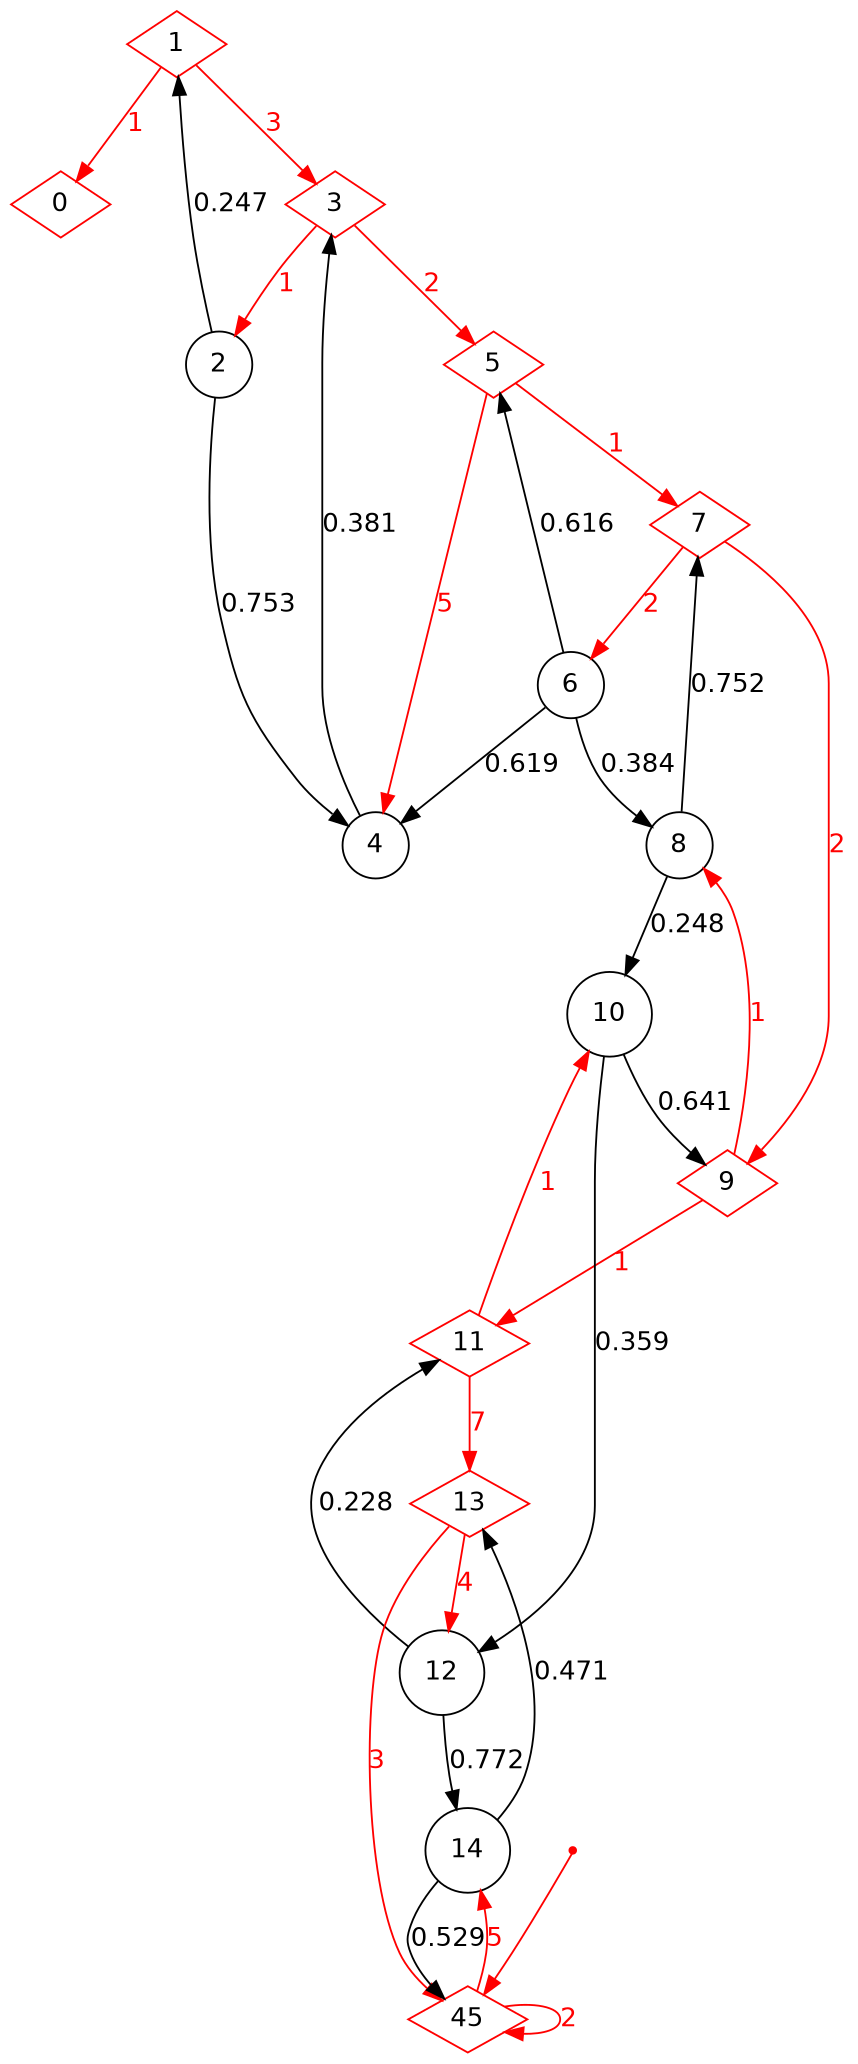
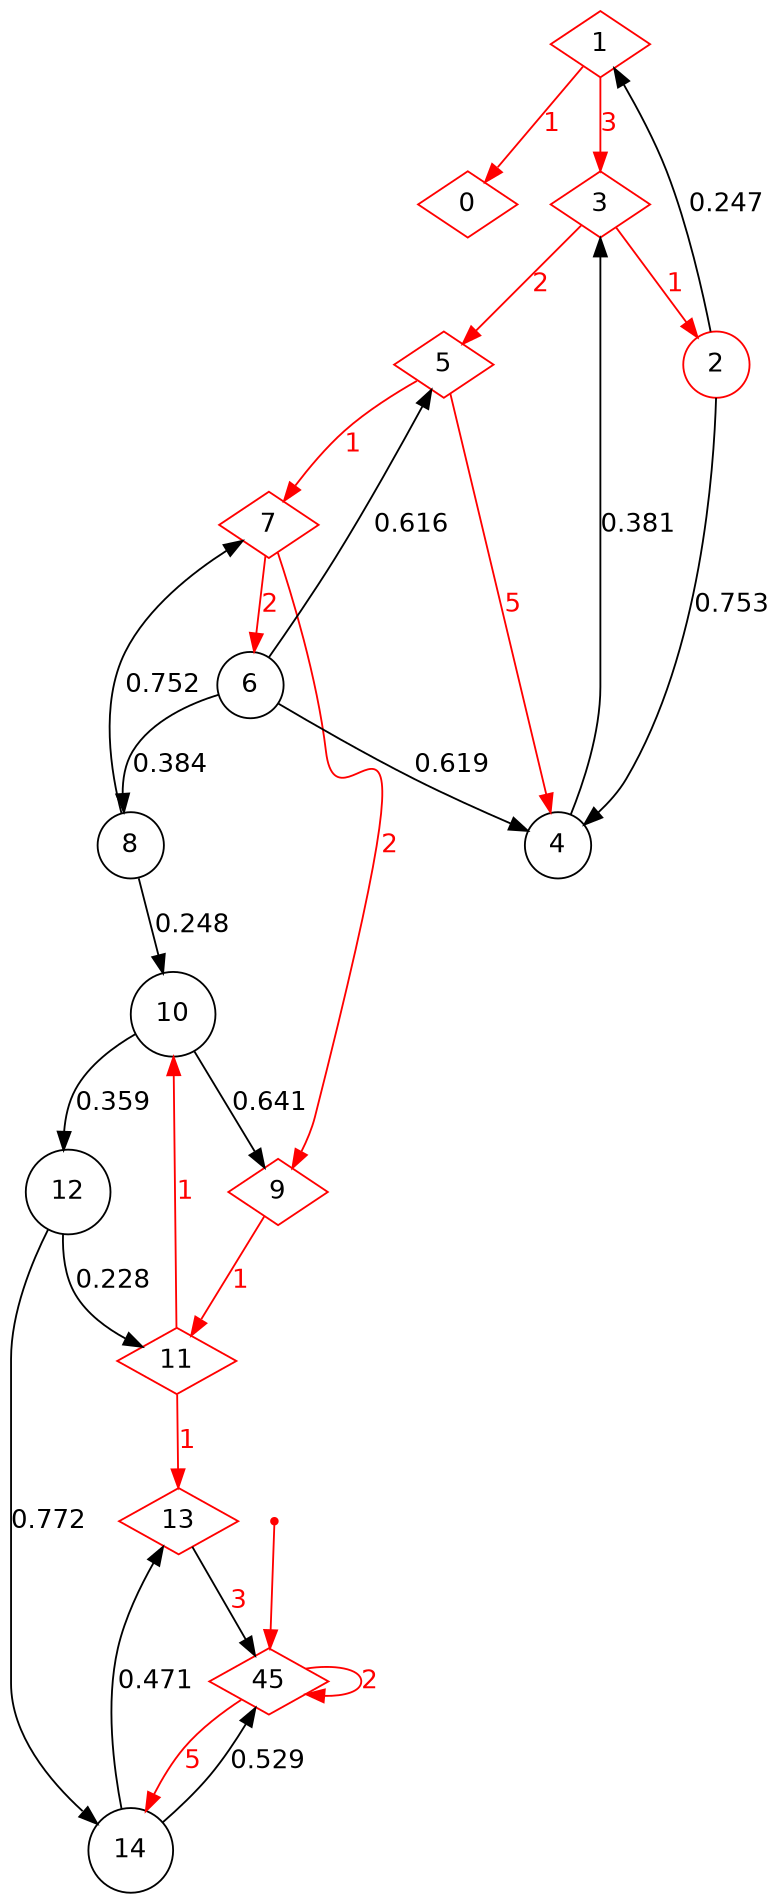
  digraph {
    node [color=red fontname=Helvetica shape=diamond]
    edge [color=red fontcolor=red fontname=Helvetica]
    n1 [label=0]
    n2 [label=1]
    n3 [label=3]
-   n4 [color=black label=2 shape=circle]
+   n4 [label=2 shape=circle]
    n5 [label=5]
    n6 [color=black label=4 shape=circle]
    n7 [label=7]
    n8 [color=black label=6 shape=circle]
    n9 [color=black label=8 shape=circle]
    n10 [label=9]
    n11 [color=black label=10 shape=circle]
    n12 [label=11]
    n13 [color=black label=12 shape=circle]
    n14 [label=13]
    n15 [color=black label=14 shape=circle]
    n16 [label=45]
    "15i" [shape=point]
    n2 -> n1 [label=1]
    n2 -> n3 [label=3]
    n3 -> n4 [label=1]
    n3 -> n5 [label=2]
    n4 -> n2 [color=black fontcolor=black label=0.247]
    n4 -> n6 [color=black fontcolor=black label=0.753]
    n5 -> n6 [label=5]
    n5 -> n7 [label=1]
    n6 -> n3 [color=black fontcolor=black label=0.381]
    n7 -> n8 [label=2]
    n7 -> n10 [label=2]
    n8 -> n5 [color=black fontcolor=black label=0.616]
    n8 -> n6 [color=black fontcolor=black label=0.619]
    n8 -> n9 [color=black fontcolor=black label=0.384]
    n9 -> n7 [color=black fontcolor=black label=0.752]
    n9 -> n11 [color=black fontcolor=black label=0.248]
-   n10 -> n9 [label=1]
    n10 -> n12 [label=1]
    n11 -> n10 [color=black fontcolor=black label=0.641]
    n11 -> n13 [color=black fontcolor=black label=0.359]
    n12 -> n11 [label=1]
-   n12 -> n14 [label=7]
+   n12 -> n14 [label=1]
    n13 -> n12 [color=black fontcolor=black label=0.228]
    n13 -> n15 [color=black fontcolor=black label=0.772]
-   n14 -> n13 [label=4]
-   n14 -> n16 [label=3]
+   n14 -> n16 [color=black label=3]
    n15 -> n14 [color=black fontcolor=black label=0.471]
    n15 -> n16 [color=black fontcolor=black label=0.529]
    n16 -> n15 [label=5]
    n16 -> n16 [label=2]
    "15i" -> n16 [fontcolor="" fontname=""]
  }
